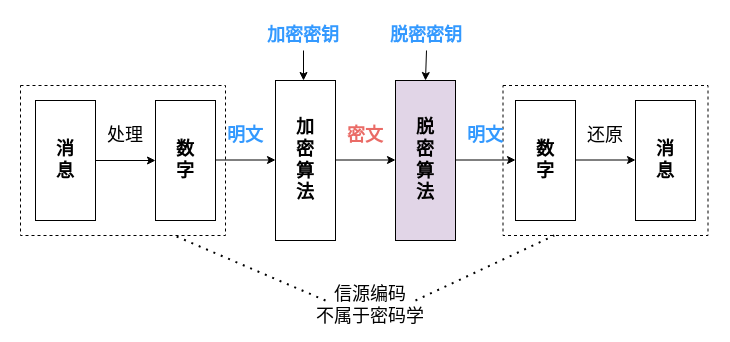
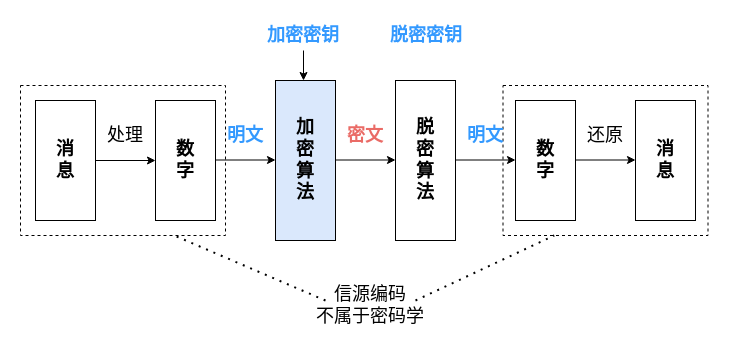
  <mxCell id="0" />
  <mxCell id="1" parent="0" />
  <mxCell id="2" value="" style="rounded=0;whiteSpace=wrap;html=1;fontSize=18;fontColor=#EA6B66;dashed=1;" vertex="1" parent="1"><mxGeometry x="502.5" y="85" width="205" height="150" as="geometry" /></mxCell>
  <mxCell id="3" value="" style="rounded=0;whiteSpace=wrap;html=1;fontSize=18;fontColor=#EA6B66;dashed=1;" vertex="1" parent="1"><mxGeometry x="20" y="85" width="205" height="150" as="geometry" /></mxCell>
  <mxCell id="4" value="&lt;font style=&quot;font-size: 18px;&quot;&gt;&lt;b&gt;消&lt;br&gt;息&lt;/b&gt;&lt;/font&gt;" style="rounded=0;whiteSpace=wrap;html=1;" vertex="1" parent="1"><mxGeometry x="35" y="100" width="60" height="120" as="geometry" /></mxCell>
  <mxCell id="5" value="&lt;font style=&quot;font-size: 18px;&quot;&gt;&lt;b&gt;数&lt;br&gt;字&lt;br&gt;&lt;/b&gt;&lt;/font&gt;" style="rounded=0;whiteSpace=wrap;html=1;" vertex="1" parent="1"><mxGeometry x="155" y="100" width="60" height="120" as="geometry" /></mxCell>
- <mxCell id="6" value="&lt;font style=&quot;font-size: 18px;&quot;&gt;&lt;b&gt;加&lt;br&gt;密&lt;br&gt;算&lt;br&gt;法&lt;br&gt;&lt;/b&gt;&lt;/font&gt;" style="rounded=0;whiteSpace=wrap;html=1;" vertex="1" parent="1"><mxGeometry x="275" y="80" width="60" height="160" as="geometry" /></mxCell>
- <mxCell id="7" value="&lt;font style=&quot;font-size: 18px;&quot;&gt;&lt;b&gt;脱&lt;br&gt;密&lt;br&gt;算&lt;br&gt;法&lt;br&gt;&lt;/b&gt;&lt;/font&gt;" style="rounded=0;whiteSpace=wrap;html=1;fillColor=#e1d5e7;" vertex="1" parent="1"><mxGeometry x="395" y="80" width="60" height="160" as="geometry" /></mxCell>
+ <mxCell id="6" value="&lt;font style=&quot;font-size: 18px;&quot;&gt;&lt;b&gt;加&lt;br&gt;密&lt;br&gt;算&lt;br&gt;法&lt;br&gt;&lt;/b&gt;&lt;/font&gt;" style="rounded=0;whiteSpace=wrap;html=1;fillColor=#dae8fc;" vertex="1" parent="1"><mxGeometry x="275" y="80" width="60" height="160" as="geometry" /></mxCell>
+ <mxCell id="7" value="&lt;font style=&quot;font-size: 18px;&quot;&gt;&lt;b&gt;脱&lt;br&gt;密&lt;br&gt;算&lt;br&gt;法&lt;br&gt;&lt;/b&gt;&lt;/font&gt;" style="rounded=0;whiteSpace=wrap;html=1;" vertex="1" parent="1"><mxGeometry x="395" y="80" width="60" height="160" as="geometry" /></mxCell>
  <mxCell id="8" value="&lt;font style=&quot;font-size: 18px;&quot;&gt;&lt;b&gt;数&lt;br&gt;字&lt;br&gt;&lt;/b&gt;&lt;/font&gt;" style="rounded=0;whiteSpace=wrap;html=1;" vertex="1" parent="1"><mxGeometry x="515" y="100" width="60" height="120" as="geometry" /></mxCell>
  <mxCell id="9" value="&lt;font style=&quot;font-size: 18px;&quot;&gt;&lt;b&gt;消&lt;br&gt;息&lt;br&gt;&lt;/b&gt;&lt;/font&gt;" style="rounded=0;whiteSpace=wrap;html=1;" vertex="1" parent="1"><mxGeometry x="635" y="100" width="60" height="120" as="geometry" /></mxCell>
  <mxCell id="10" value="" style="endArrow=classic;html=1;rounded=0;fontSize=18;" edge="1" parent="1" source="4"><mxGeometry width="50" height="50" relative="1" as="geometry"><mxPoint x="95" y="210" as="sourcePoint" /><mxPoint x="155" y="160" as="targetPoint" /></mxGeometry></mxCell>
  <mxCell id="11" value="" style="endArrow=classic;html=1;rounded=0;fontSize=18;" edge="1" parent="1"><mxGeometry width="50" height="50" relative="1" as="geometry"><mxPoint x="215" y="159.5" as="sourcePoint" /><mxPoint x="275" y="159.5" as="targetPoint" /></mxGeometry></mxCell>
  <mxCell id="12" value="" style="endArrow=classic;html=1;rounded=0;fontSize=18;" edge="1" parent="1"><mxGeometry width="50" height="50" relative="1" as="geometry"><mxPoint x="335" y="159.5" as="sourcePoint" /><mxPoint x="395" y="159.5" as="targetPoint" /></mxGeometry></mxCell>
  <mxCell id="13" value="" style="endArrow=classic;html=1;rounded=0;fontSize=18;" edge="1" parent="1"><mxGeometry width="50" height="50" relative="1" as="geometry"><mxPoint x="455" y="159.5" as="sourcePoint" /><mxPoint x="515" y="159.5" as="targetPoint" /></mxGeometry></mxCell>
  <mxCell id="14" value="" style="endArrow=classic;html=1;rounded=0;fontSize=18;" edge="1" parent="1"><mxGeometry width="50" height="50" relative="1" as="geometry"><mxPoint x="575" y="159.5" as="sourcePoint" /><mxPoint x="635" y="159.5" as="targetPoint" /></mxGeometry></mxCell>
  <mxCell id="15" value="处理" style="text;html=1;strokeColor=none;fillColor=none;align=center;verticalAlign=middle;whiteSpace=wrap;rounded=0;fontSize=18;" vertex="1" parent="1"><mxGeometry x="95" y="120" width="60" height="30" as="geometry" /></mxCell>
  <mxCell id="16" value="&lt;b&gt;&lt;font color=&quot;#3399ff&quot;&gt;明文&lt;/font&gt;&lt;/b&gt;" style="text;html=1;strokeColor=none;fillColor=none;align=center;verticalAlign=middle;whiteSpace=wrap;rounded=0;fontSize=18;" vertex="1" parent="1"><mxGeometry x="215" y="120" width="60" height="30" as="geometry" /></mxCell>
  <mxCell id="17" value="&lt;b&gt;&lt;font color=&quot;#ea6b66&quot;&gt;密文&lt;/font&gt;&lt;/b&gt;" style="text;html=1;strokeColor=none;fillColor=none;align=center;verticalAlign=middle;whiteSpace=wrap;rounded=0;fontSize=18;" vertex="1" parent="1"><mxGeometry x="335" y="120" width="60" height="30" as="geometry" /></mxCell>
  <mxCell id="18" value="&lt;b&gt;&lt;font color=&quot;#3399ff&quot;&gt;明文&lt;/font&gt;&lt;/b&gt;" style="text;html=1;strokeColor=none;fillColor=none;align=center;verticalAlign=middle;whiteSpace=wrap;rounded=0;fontSize=18;" vertex="1" parent="1"><mxGeometry x="455" y="120" width="60" height="30" as="geometry" /></mxCell>
  <mxCell id="19" value="还原" style="text;html=1;strokeColor=none;fillColor=none;align=center;verticalAlign=middle;whiteSpace=wrap;rounded=0;fontSize=18;" vertex="1" parent="1"><mxGeometry x="575" y="120" width="60" height="30" as="geometry" /></mxCell>
  <mxCell id="20" value="&lt;b&gt;&lt;font color=&quot;#3399ff&quot;&gt;加密密钥&lt;/font&gt;&lt;/b&gt;" style="text;html=1;strokeColor=none;fillColor=none;align=center;verticalAlign=middle;whiteSpace=wrap;rounded=0;fontSize=18;" vertex="1" parent="1"><mxGeometry x="263" y="20" width="80" height="30" as="geometry" /></mxCell>
  <mxCell id="21" value="&lt;b&gt;&lt;font color=&quot;#3399ff&quot;&gt;脱密密钥&lt;/font&gt;&lt;/b&gt;" style="text;html=1;strokeColor=none;fillColor=none;align=center;verticalAlign=middle;whiteSpace=wrap;rounded=0;fontSize=18;" vertex="1" parent="1"><mxGeometry x="386" y="20" width="80" height="30" as="geometry" /></mxCell>
  <mxCell id="22" value="" style="endArrow=classic;html=1;rounded=0;fontSize=18;fontColor=#EA6B66;exitX=0.5;exitY=1;exitDx=0;exitDy=0;" edge="1" parent="1" source="20"><mxGeometry width="50" height="50" relative="1" as="geometry"><mxPoint x="265" y="340" as="sourcePoint" /><mxPoint x="303" y="80" as="targetPoint" /></mxGeometry></mxCell>
- <mxCell id="23" value="" style="endArrow=classic;html=1;rounded=0;fontSize=18;fontColor=#EA6B66;exitX=0.5;exitY=1;exitDx=0;exitDy=0;entryX=0.5;entryY=0;entryDx=0;entryDy=0;" edge="1" parent="1" source="21" target="7"><mxGeometry width="50" height="50" relative="1" as="geometry"><mxPoint x="313" y="60" as="sourcePoint" /><mxPoint x="313" y="90" as="targetPoint" /></mxGeometry></mxCell>
  <mxCell id="24" value="" style="endArrow=none;dashed=1;html=1;dashPattern=1 3;strokeWidth=2;rounded=0;fontSize=18;fontColor=#EA6B66;entryX=0.75;entryY=1;entryDx=0;entryDy=0;" edge="1" parent="1" target="3"><mxGeometry width="50" height="50" relative="1" as="geometry"><mxPoint x="325" y="300" as="sourcePoint" /><mxPoint x="265" y="250" as="targetPoint" /></mxGeometry></mxCell>
  <mxCell id="25" value="" style="endArrow=none;dashed=1;html=1;dashPattern=1 3;strokeWidth=2;rounded=0;fontSize=18;fontColor=#EA6B66;entryX=0.25;entryY=1;entryDx=0;entryDy=0;" edge="1" parent="1" target="2"><mxGeometry width="50" height="50" relative="1" as="geometry"><mxPoint x="415" y="300" as="sourcePoint" /><mxPoint x="502.5" y="260" as="targetPoint" /></mxGeometry></mxCell>
  <mxCell id="26" value="&lt;font color=&quot;#000000&quot;&gt;信源编码&lt;br&gt;不属于密码学&lt;br&gt;&lt;/font&gt;" style="text;html=1;strokeColor=none;fillColor=none;align=center;verticalAlign=middle;whiteSpace=wrap;rounded=0;dashed=1;fontSize=18;fontColor=#EA6B66;" vertex="1" parent="1"><mxGeometry x="315" y="290" width="110" height="30" as="geometry" /></mxCell>
